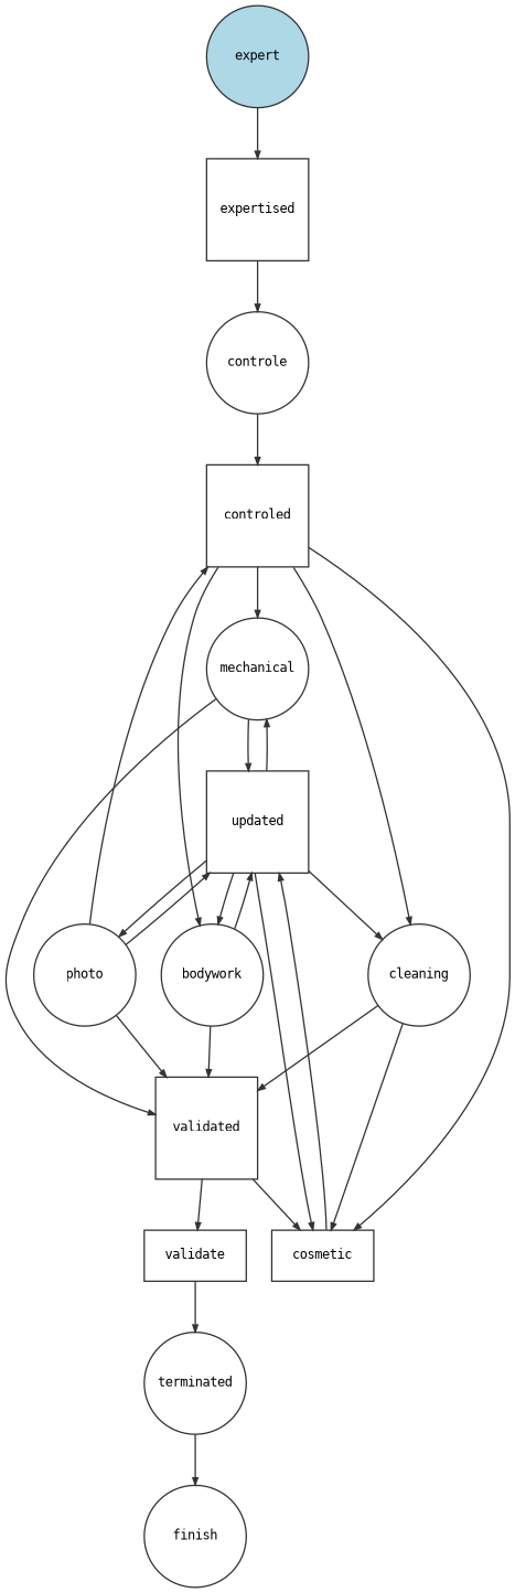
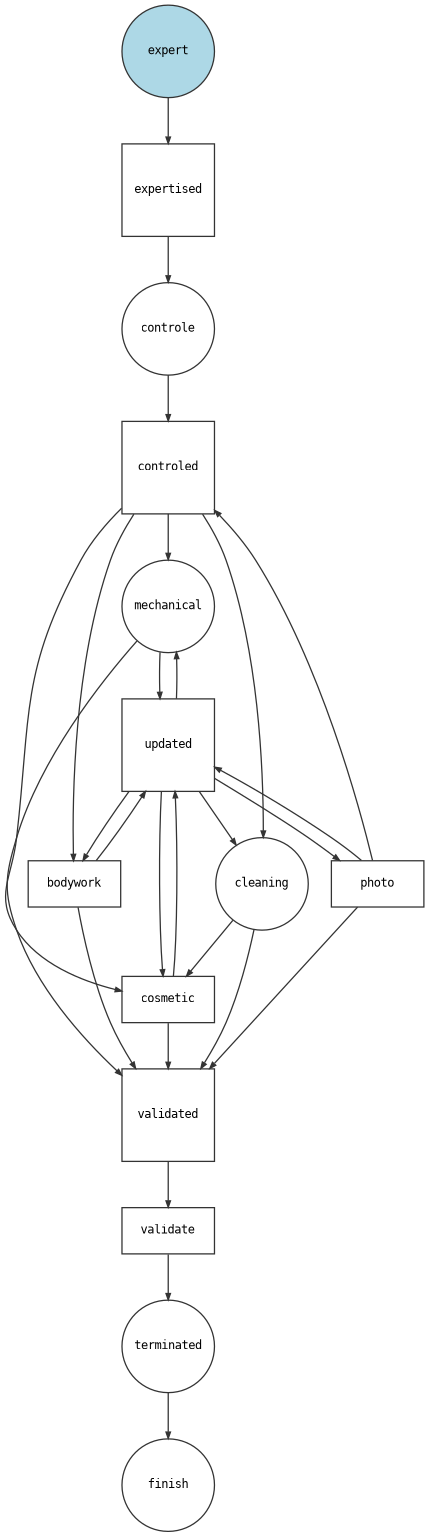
  digraph {
    fontname="DejaVu Sans Mono"
    rankdir=TB
    node [color="#333333" fillcolor=lightblue fixedsize=1 fontname="DejaVu Sans Mono" fontsize=9 shape=circle]
    edge [arrowhead=normal arrowsize=0.5 color="#333333" fontname="DejaVu Sans Mono" fontsize=9 style=solid]
    n1 [label=expert style=filled width=1]
    n2 [label=expertised regular=1 shape=box width=1]
    n3 [label=controle width=1]
    n4 [label=controled regular=1 shape=box width=1]
    n5 [label=mechanical width=1]
-   n6 [label=bodywork width=1]
+   n6 [label=bodywork shape=box width=1]
    n7 [label=cosmetic shape=box width=1]
    n8 [label=cleaning width=1]
    n9 [label=updated regular=1 shape=box width=1]
    n10 [label=validated regular=1 shape=box width=1]
-   n11 [label=photo width=1]
+   n11 [label=photo shape=box width=1]
    n12 [label=validate shape=box width=1]
    n13 [label=terminated regular=1 width=1]
    n14 [label=finish width=1]
    n1 -> n2
    n2 -> n3
    n3 -> n4
    n4 -> n5
    n4 -> n6
    n4 -> n7
    n4 -> n8
    n5 -> n9
    n5 -> n10
    n6 -> n9
    n6 -> n10
    n7 -> n9
-   n10 -> n7
+   n7 -> n10
    n8 -> n7
    n8 -> n10
    n9 -> n5
    n9 -> n6
    n9 -> n7
    n9 -> n8
    n9 -> n11
    n10 -> n12
    n11 -> n4
    n11 -> n9
    n11 -> n10
    n12 -> n13
    n13 -> n14
  }
